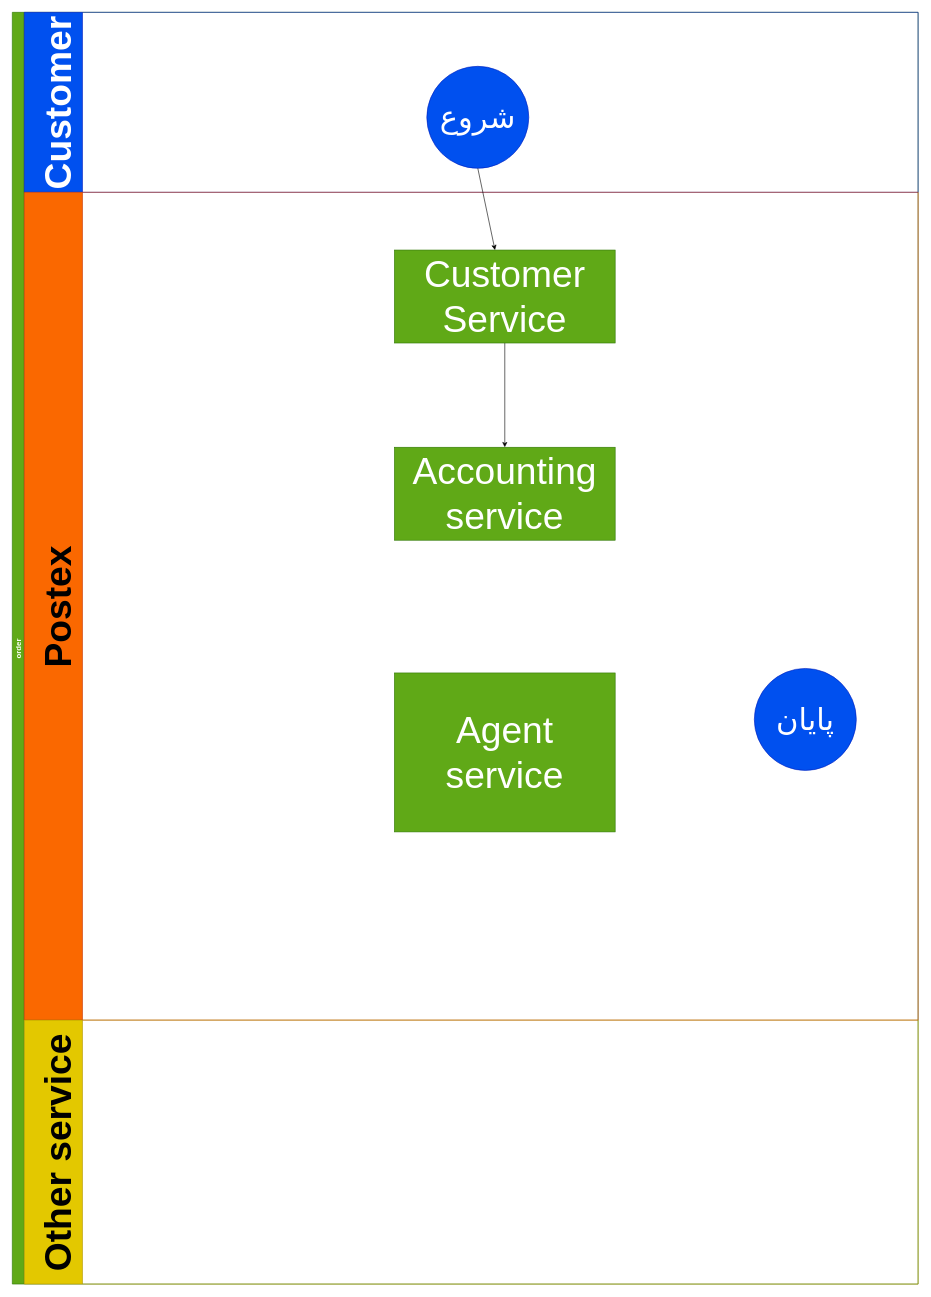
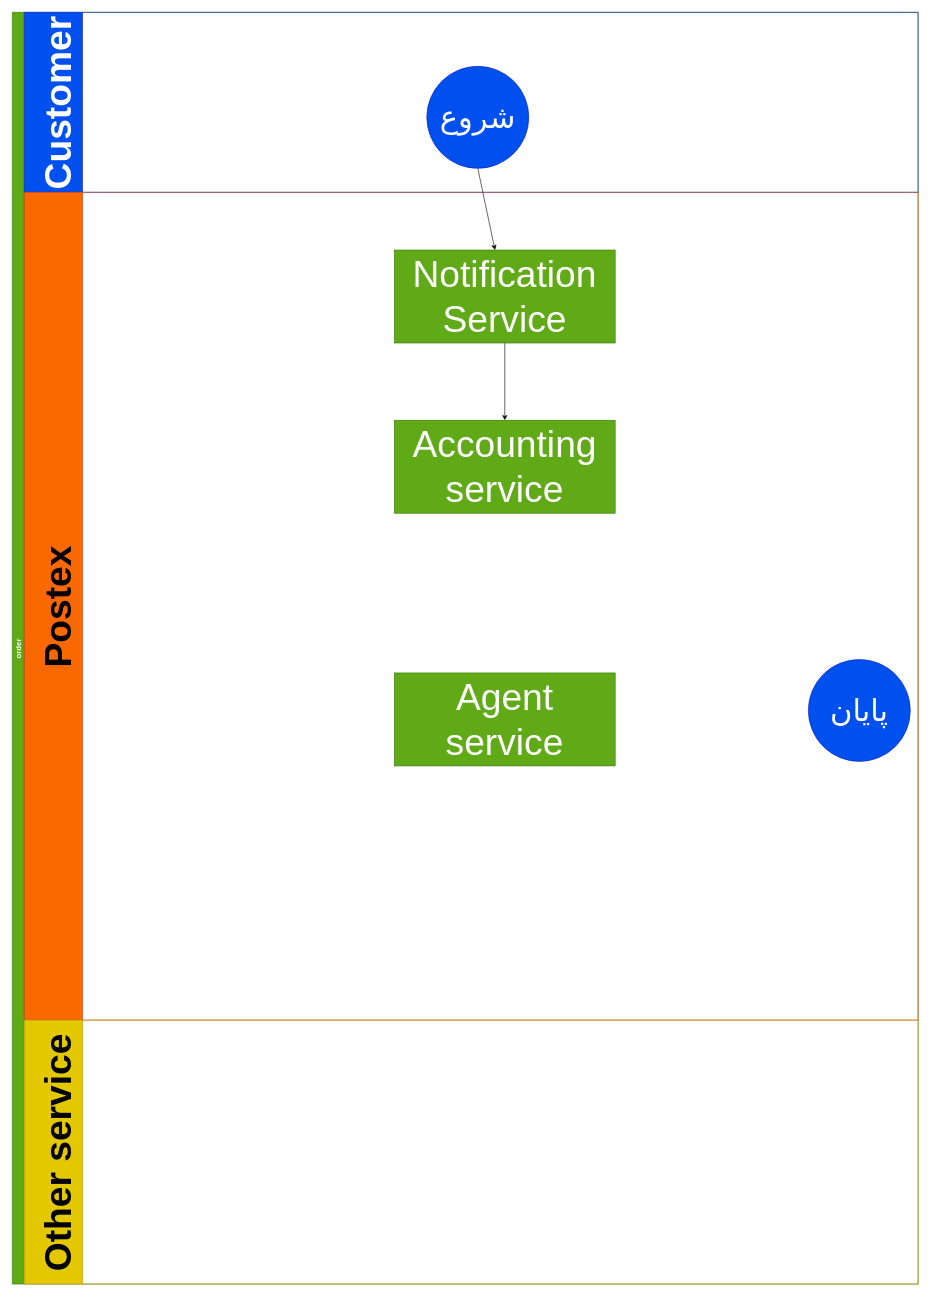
  <mxCell id="0" />
  <mxCell id="1" parent="0" />
  <mxCell id="2" value="order" style="swimlane;childLayout=stackLayout;resizeParent=1;resizeParentMax=0;horizontal=0;startSize=20;horizontalStack=0;fillColor=#60a917;strokeColor=#2D7600;fontColor=#ffffff;fontSize=13;" parent="1" vertex="1"><mxGeometry x="20" y="20" width="1510" height="2120" as="geometry" /></mxCell>
  <mxCell id="3" value="Customer" style="swimlane;startSize=97;horizontal=0;fillColor=#0050ef;fontColor=#ffffff;strokeColor=#001DBC;fontSize=62;" parent="2" vertex="1"><mxGeometry x="20" width="1490" height="300" as="geometry" /></mxCell>
  <mxCell id="4" value="&lt;font style=&quot;font-size: 51px&quot;&gt;شروع&lt;/font&gt;" style="ellipse;whiteSpace=wrap;html=1;aspect=fixed;fontSize=13;fillColor=#0050ef;strokeColor=#001DBC;fontColor=#ffffff;" vertex="1" parent="3"><mxGeometry x="671" y="90" width="170" height="170" as="geometry" /></mxCell>
  <mxCell id="5" value="Postex" style="swimlane;startSize=97;horizontal=0;fillColor=#fa6800;strokeColor=#C73500;fontColor=#000000;fontSize=62;" parent="2" vertex="1"><mxGeometry x="20" y="300" width="1490" height="1380" as="geometry" /></mxCell>
  <mxCell id="6" style="edgeStyle=none;html=1;exitX=0.5;exitY=1;exitDx=0;exitDy=0;" edge="1" parent="5" source="7" target="8"><mxGeometry relative="1" as="geometry" /></mxCell>
- <mxCell id="7" value="&lt;span style=&quot;font-size: 62px&quot;&gt;Customer Service&lt;/span&gt;" style="whiteSpace=wrap;html=1;fontSize=13;fillColor=#60a917;strokeColor=#2D7600;fontColor=#ffffff;" parent="5" vertex="1"><mxGeometry x="617" y="96.25" width="368" height="155" as="geometry" /></mxCell>
- <mxCell id="8" value="&lt;span style=&quot;font-size: 62px&quot;&gt;Accounting service&lt;/span&gt;" style="whiteSpace=wrap;html=1;fontSize=13;fillColor=#60a917;strokeColor=#2D7600;fontColor=#ffffff;" parent="5" vertex="1"><mxGeometry x="617" y="425" width="368" height="155" as="geometry" /></mxCell>
- <mxCell id="9" value="&lt;span style=&quot;font-size: 62px&quot;&gt;Agent service&lt;/span&gt;" style="whiteSpace=wrap;html=1;fontSize=13;fillColor=#60a917;strokeColor=#2D7600;fontColor=#ffffff;" parent="5" vertex="1"><mxGeometry x="617" y="801.25" width="368" height="265" as="geometry" /></mxCell>
- <mxCell id="10" value="&lt;font style=&quot;font-size: 51px&quot;&gt;پایان&lt;/font&gt;" style="ellipse;whiteSpace=wrap;html=1;aspect=fixed;fontSize=13;fillColor=#0050ef;strokeColor=#001DBC;fontColor=#ffffff;" parent="5" vertex="1"><mxGeometry x="1217" y="793.75" width="170" height="170" as="geometry" /></mxCell>
+ <mxCell id="7" value="&lt;span style=&quot;font-size: 62px&quot;&gt;Notification Service&lt;/span&gt;" style="whiteSpace=wrap;html=1;fontSize=13;fillColor=#60a917;strokeColor=#2D7600;fontColor=#ffffff;" parent="5" vertex="1"><mxGeometry x="617" y="96.25" width="368" height="155" as="geometry" /></mxCell>
+ <mxCell id="8" value="&lt;span style=&quot;font-size: 62px&quot;&gt;Accounting service&lt;/span&gt;" style="whiteSpace=wrap;html=1;fontSize=13;fillColor=#60a917;strokeColor=#2D7600;fontColor=#ffffff;" parent="5" vertex="1"><mxGeometry x="617" y="380" width="368" height="155" as="geometry" /></mxCell>
+ <mxCell id="9" value="&lt;span style=&quot;font-size: 62px&quot;&gt;Agent service&lt;/span&gt;" style="whiteSpace=wrap;html=1;fontSize=13;fillColor=#60a917;strokeColor=#2D7600;fontColor=#ffffff;" parent="5" vertex="1"><mxGeometry x="617" y="801.25" width="368" height="155" as="geometry" /></mxCell>
+ <mxCell id="10" value="&lt;font style=&quot;font-size: 51px&quot;&gt;پایان&lt;/font&gt;" style="ellipse;whiteSpace=wrap;html=1;aspect=fixed;fontSize=13;fillColor=#0050ef;strokeColor=#001DBC;fontColor=#ffffff;" parent="5" vertex="1"><mxGeometry x="1307" y="778.75" width="170" height="170" as="geometry" /></mxCell>
  <mxCell id="11" value="Other service" style="swimlane;startSize=97;horizontal=0;fontSize=62;fillColor=#e3c800;fontColor=#000000;strokeColor=#B09500;" parent="2" vertex="1"><mxGeometry x="20" y="1680" width="1490" height="440" as="geometry" /></mxCell>
  <mxCell id="12" style="edgeStyle=none;html=1;exitX=0.5;exitY=1;exitDx=0;exitDy=0;" edge="1" parent="2" source="4" target="7"><mxGeometry relative="1" as="geometry" /></mxCell>
